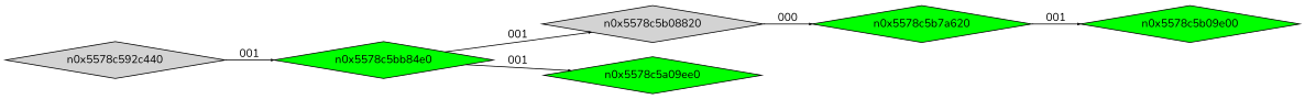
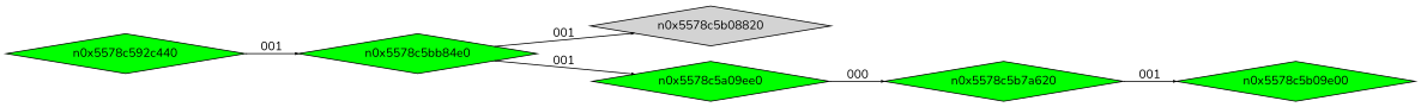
  digraph {
    fontname=Nunito
    rankdir=LR
    node [fontname=Nunito shape=diamond style=filled fillcolor=green]
    edge [arrowsize=.3 fontname=Nunito]
-   n0x5578c592c440 [height=.1 width=.1 fillcolor=""]
+   n0x5578c592c440 [height=.1 width=.1]
    n0x5578c5bb84e0 [height=.1 width=.1]
    n0x5578c5b08820 [height=.1 width=.1 fillcolor=""]
    n0x5578c5a09ee0 [height=.1 width=.1]
    n0x5578c5b7a620 [height=.1 width=.1]
    n0x5578c5b09e00 [height=.1 width=.1]
    n0x5578c592c440 -> n0x5578c5bb84e0 [label=001]
    n0x5578c5bb84e0 -> n0x5578c5b08820 [label=001]
    n0x5578c5bb84e0 -> n0x5578c5a09ee0 [label=001]
-   n0x5578c5b08820 -> n0x5578c5b7a620 [label=000]
+   n0x5578c5a09ee0 -> n0x5578c5b7a620 [label=000]
    n0x5578c5b7a620 -> n0x5578c5b09e00 [label=001]
  }
